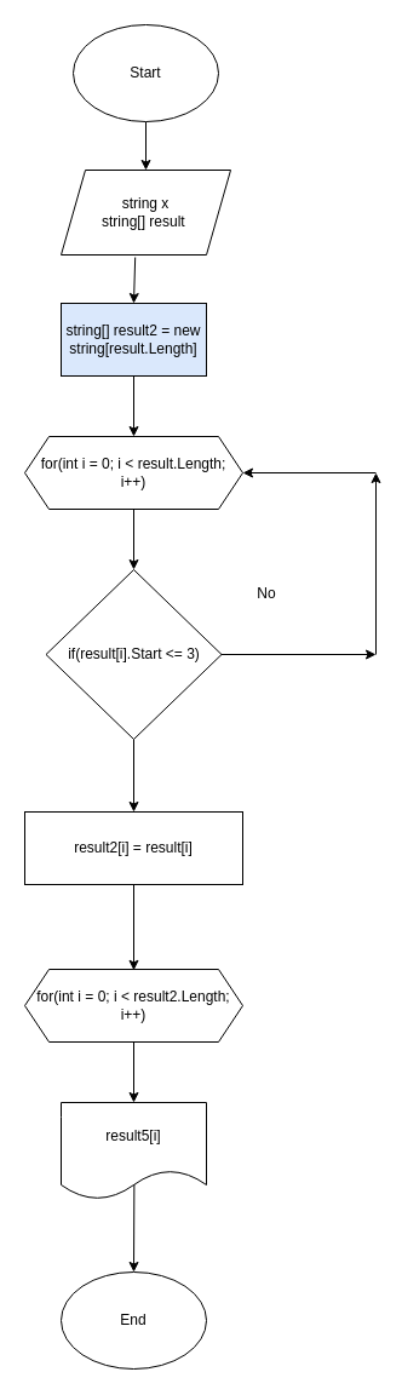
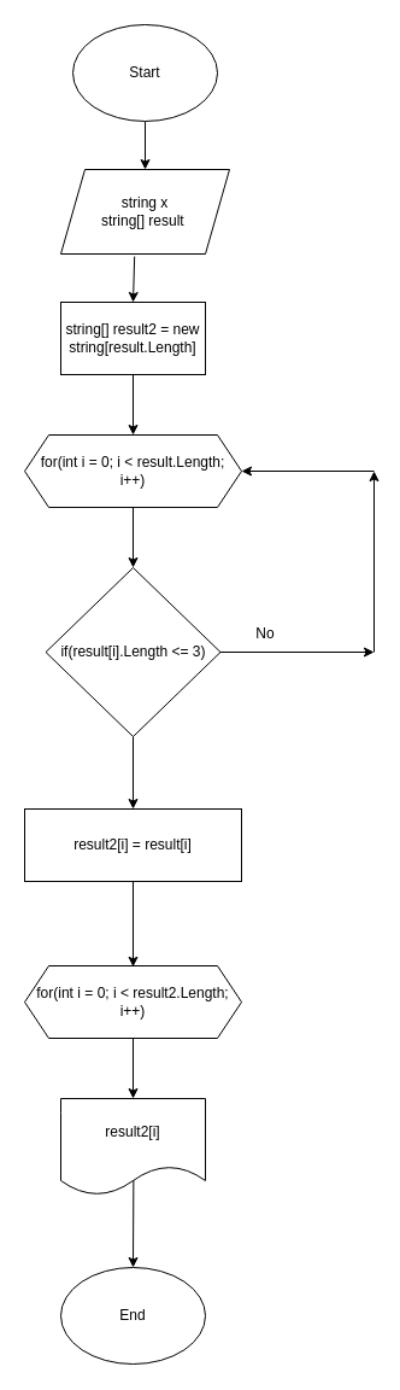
  <mxCell id="0" />
  <mxCell id="1" parent="0" />
  <mxCell id="2" value="" style="endArrow=classic;html=1;rounded=0;exitX=0.5;exitY=1;exitDx=0;exitDy=0;" edge="1" parent="1"><mxGeometry width="50" height="50" relative="1" as="geometry"><mxPoint x="120" y="100" as="sourcePoint" /><mxPoint x="120" y="140" as="targetPoint" /></mxGeometry></mxCell>
  <mxCell id="3" value="string x&lt;br&gt;string[] result&amp;nbsp;" style="shape=parallelogram;perimeter=parallelogramPerimeter;whiteSpace=wrap;html=1;fixedSize=1;" vertex="1" parent="1"><mxGeometry x="50" y="140" width="140" height="70" as="geometry" /></mxCell>
  <mxCell id="4" value="" style="endArrow=classic;html=1;rounded=0;exitX=0.437;exitY=1.029;exitDx=0;exitDy=0;exitPerimeter=0;" edge="1" parent="1" source="3"><mxGeometry width="50" height="50" relative="1" as="geometry"><mxPoint x="340" y="300" as="sourcePoint" /><mxPoint x="110" y="250" as="targetPoint" /></mxGeometry></mxCell>
- <mxCell id="5" value="string[] result2 = new string[result.Length]" style="rounded=0;whiteSpace=wrap;html=1;fillColor=#dae8fc;" vertex="1" parent="1"><mxGeometry x="50" y="250" width="120" height="60" as="geometry" /></mxCell>
+ <mxCell id="5" value="string[] result2 = new string[result.Length]" style="rounded=0;whiteSpace=wrap;html=1;" vertex="1" parent="1"><mxGeometry x="50" y="250" width="120" height="60" as="geometry" /></mxCell>
  <mxCell id="6" value="" style="endArrow=classic;html=1;rounded=0;exitX=0.5;exitY=1;exitDx=0;exitDy=0;" edge="1" parent="1" source="5"><mxGeometry width="50" height="50" relative="1" as="geometry"><mxPoint x="340" y="290" as="sourcePoint" /><mxPoint x="110" y="360" as="targetPoint" /></mxGeometry></mxCell>
  <mxCell id="7" value="for(int i = 0; i &amp;lt; result.Length;&lt;br&gt;i++)" style="shape=hexagon;perimeter=hexagonPerimeter2;whiteSpace=wrap;html=1;fixedSize=1;" vertex="1" parent="1"><mxGeometry x="20" y="360" width="180" height="60" as="geometry" /></mxCell>
  <mxCell id="8" value="" style="endArrow=classic;html=1;rounded=0;exitX=0.5;exitY=1;exitDx=0;exitDy=0;" edge="1" parent="1" source="7"><mxGeometry width="50" height="50" relative="1" as="geometry"><mxPoint x="340" y="580" as="sourcePoint" /><mxPoint x="110" y="470" as="targetPoint" /></mxGeometry></mxCell>
- <mxCell id="9" value="if(result[i].Start &amp;lt;= 3)" style="rhombus;whiteSpace=wrap;html=1;" vertex="1" parent="1"><mxGeometry x="37.5" y="470" width="145" height="140" as="geometry" /></mxCell>
+ <mxCell id="9" value="if(result[i].Length &amp;lt;= 3)" style="rhombus;whiteSpace=wrap;html=1;" vertex="1" parent="1"><mxGeometry x="37.5" y="470" width="145" height="140" as="geometry" /></mxCell>
  <mxCell id="10" value="" style="endArrow=classic;html=1;rounded=0;exitX=0.5;exitY=1;exitDx=0;exitDy=0;" edge="1" parent="1" source="9"><mxGeometry width="50" height="50" relative="1" as="geometry"><mxPoint x="340" y="550" as="sourcePoint" /><mxPoint x="110" y="670" as="targetPoint" /></mxGeometry></mxCell>
  <mxCell id="11" value="" style="endArrow=classic;html=1;rounded=0;exitX=1;exitY=0.5;exitDx=0;exitDy=0;" edge="1" parent="1" source="9"><mxGeometry width="50" height="50" relative="1" as="geometry"><mxPoint x="340" y="550" as="sourcePoint" /><mxPoint x="310" y="540" as="targetPoint" /></mxGeometry></mxCell>
- <mxCell id="12" value="No" style="text;html=1;strokeColor=none;fillColor=none;align=center;verticalAlign=middle;whiteSpace=wrap;rounded=0;" vertex="1" parent="1"><mxGeometry x="190" y="475" width="60" height="30" as="geometry" /></mxCell>
+ <mxCell id="12" value="No" style="text;html=1;strokeColor=none;fillColor=none;align=center;verticalAlign=middle;whiteSpace=wrap;rounded=0;" vertex="1" parent="1"><mxGeometry x="190" y="510" width="60" height="30" as="geometry" /></mxCell>
  <mxCell id="13" value="result2[i] = result[i]" style="rounded=0;whiteSpace=wrap;html=1;" vertex="1" parent="1"><mxGeometry x="20" y="670" width="180" height="60" as="geometry" /></mxCell>
  <mxCell id="14" value="" style="endArrow=classic;html=1;rounded=0;" edge="1" parent="1"><mxGeometry width="50" height="50" relative="1" as="geometry"><mxPoint x="310" y="540" as="sourcePoint" /><mxPoint x="310" y="390" as="targetPoint" /></mxGeometry></mxCell>
  <mxCell id="15" value="" style="endArrow=classic;html=1;rounded=0;entryX=1;entryY=0.5;entryDx=0;entryDy=0;" edge="1" parent="1" target="7"><mxGeometry width="50" height="50" relative="1" as="geometry"><mxPoint x="310" y="390" as="sourcePoint" /><mxPoint x="390" y="500" as="targetPoint" /></mxGeometry></mxCell>
  <mxCell id="16" value="" style="endArrow=classic;html=1;rounded=0;exitX=0.5;exitY=1;exitDx=0;exitDy=0;" edge="1" parent="1" source="13"><mxGeometry width="50" height="50" relative="1" as="geometry"><mxPoint x="340" y="560" as="sourcePoint" /><mxPoint x="110" y="800.8" as="targetPoint" /></mxGeometry></mxCell>
  <mxCell id="17" value="for(int i = 0; i &amp;lt; result2.Length;&lt;br&gt;i++)" style="shape=hexagon;perimeter=hexagonPerimeter2;whiteSpace=wrap;html=1;fixedSize=1;" vertex="1" parent="1"><mxGeometry x="20" y="800" width="180" height="60" as="geometry" /></mxCell>
  <mxCell id="18" value="" style="endArrow=classic;html=1;rounded=0;exitX=0.5;exitY=1;exitDx=0;exitDy=0;" edge="1" parent="1" source="17"><mxGeometry width="50" height="50" relative="1" as="geometry"><mxPoint x="340" y="660" as="sourcePoint" /><mxPoint x="110" y="910" as="targetPoint" /></mxGeometry></mxCell>
- <mxCell id="19" value="result5[i]" style="shape=document;whiteSpace=wrap;html=1;boundedLbl=1;" vertex="1" parent="1"><mxGeometry x="50" y="910" width="120" height="80" as="geometry" /></mxCell>
+ <mxCell id="19" value="result2[i]" style="shape=document;whiteSpace=wrap;html=1;boundedLbl=1;" vertex="1" parent="1"><mxGeometry x="50" y="910" width="120" height="80" as="geometry" /></mxCell>
  <mxCell id="20" value="" style="endArrow=classic;html=1;rounded=0;exitX=0.503;exitY=0.845;exitDx=0;exitDy=0;exitPerimeter=0;" edge="1" parent="1" source="19"><mxGeometry width="50" height="50" relative="1" as="geometry"><mxPoint x="340" y="880" as="sourcePoint" /><mxPoint x="110" y="1050" as="targetPoint" /></mxGeometry></mxCell>
  <mxCell id="21" value="End" style="ellipse;whiteSpace=wrap;html=1;" vertex="1" parent="1"><mxGeometry x="50" y="1050" width="120" height="80" as="geometry" /></mxCell>
  <mxCell id="22" value="Start" style="ellipse;whiteSpace=wrap;html=1;" vertex="1" parent="1"><mxGeometry x="60" y="20" width="120" height="80" as="geometry" /></mxCell>
